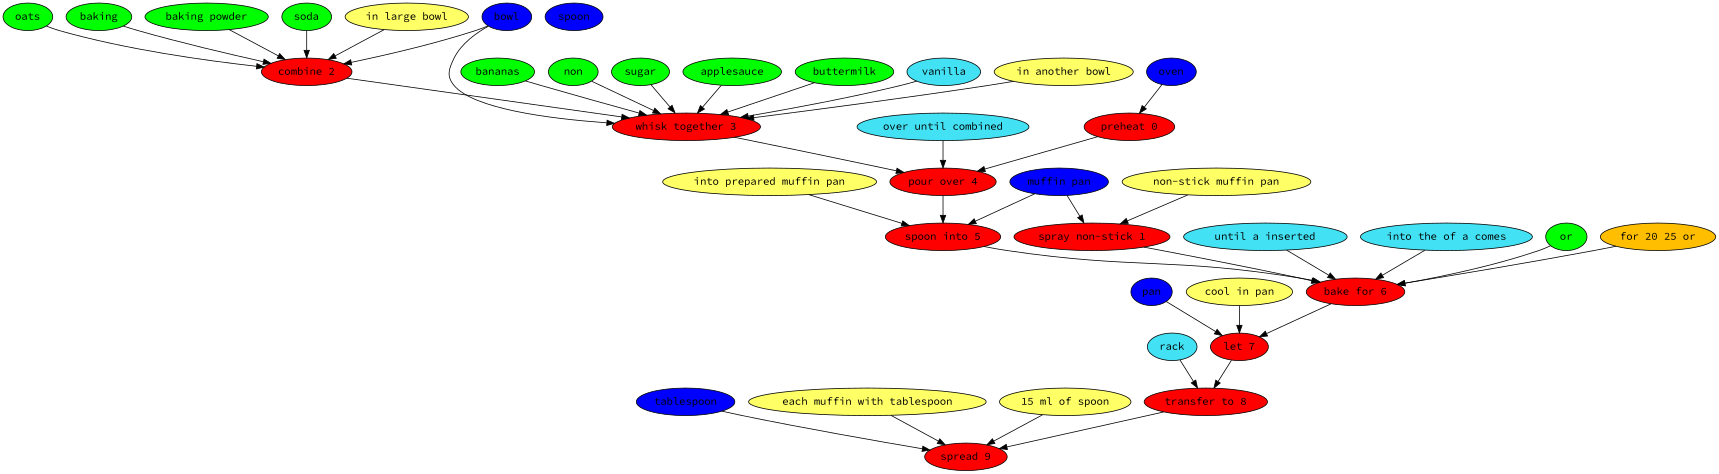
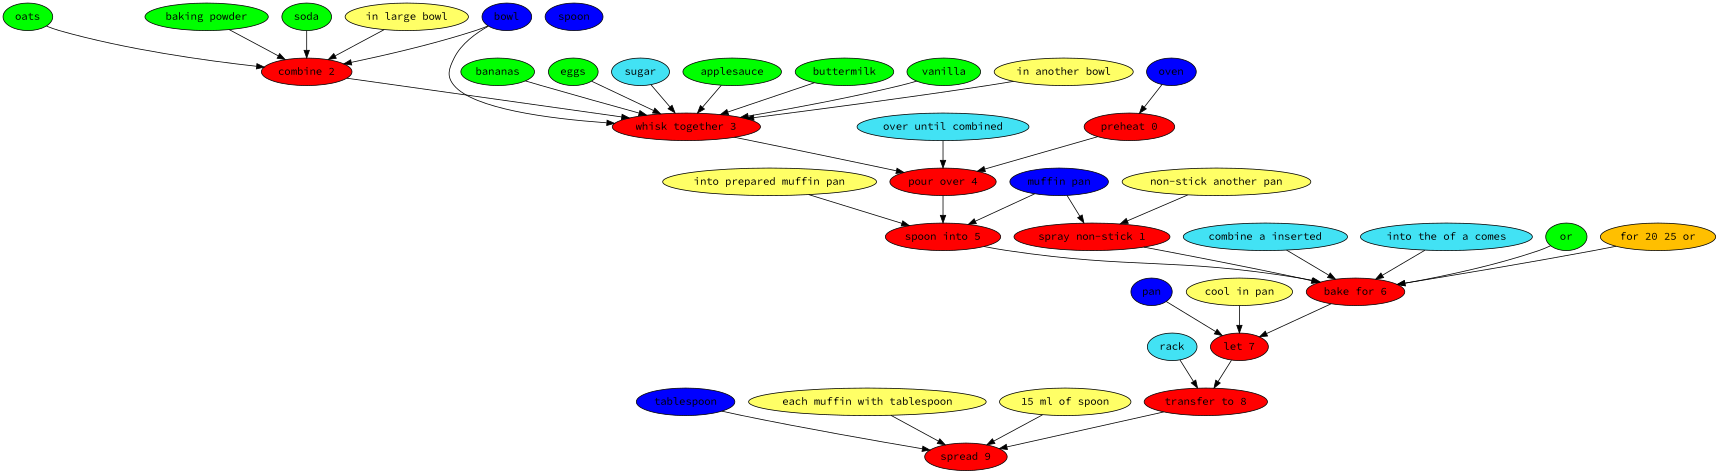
  digraph {
    fontname="Source Code Pro"
    node [fillcolor=green fontname="Source Code Pro" style=filled]
    edge [fontname="Source Code Pro"]
    "preheat 0" [fillcolor=red]
    "pour over 4" [fillcolor=red]
    "spoon into 5" [fillcolor=red]
    oven [fillcolor="#0000ff"]
    "spray non-stick 1" [fillcolor=red]
    "bake for 6" [fillcolor=red]
    "let 7" [fillcolor=red]
    "muffin pan" [fillcolor="#0000ff"]
-   "non-stick muffin pan" [fillcolor="#ffff66"]
+   "non-stick muffin pan" [fillcolor="#ffff66" label="non-stick another pan"]
    pan [fillcolor="#0000ff"]
    "transfer to 8" [fillcolor=red]
    "combine 2" [fillcolor=red]
    "whisk together 3" [fillcolor=red]
    oats
-   baking
    "baking powder"
    soda
    bowl [fillcolor="#0000ff"]
    "in large bowl" [fillcolor="#ffff66"]
    bananas
-   eggs [label=non]
-   sugar
+   eggs
+   sugar [fillcolor="#42e2f4"]
    applesauce
    buttermilk
-   vanilla [fillcolor="#42e2f4"]
+   vanilla
    "in another bowl" [fillcolor="#ffff66"]
    "over until combined" [fillcolor="#42e2f4"]
    "into prepared muffin pan" [fillcolor="#ffff66"]
-   "until a inserted" [fillcolor="#42e2f4"]
+   "until a inserted" [fillcolor="#42e2f4" label="combine a inserted"]
    "into the of a comes" [fillcolor="#42e2f4"]
    or
    "for 20 25 or" [fillcolor="#FFBF00"]
    "spread 9" [fillcolor=red]
    "cool in pan" [fillcolor="#ffff66"]
    rack [fillcolor="#42e2f4"]
    tablespoon [fillcolor="#0000ff"]
    "each muffin with tablespoon" [fillcolor="#ffff66"]
    spoon [fillcolor="#0000ff"]
    "15 ml of spoon" [fillcolor="#ffff66"]
    "preheat 0" -> "pour over 4"
    "pour over 4" -> "spoon into 5"
    "spoon into 5" -> "bake for 6"
    oven -> "preheat 0"
    "spray non-stick 1" -> "bake for 6"
    "bake for 6" -> "let 7"
    "let 7" -> "transfer to 8"
    "muffin pan" -> "spoon into 5"
    "muffin pan" -> "spray non-stick 1"
    "non-stick muffin pan" -> "spray non-stick 1"
    pan -> "let 7"
    "transfer to 8" -> "spread 9"
    "combine 2" -> "whisk together 3"
    "whisk together 3" -> "pour over 4"
    oats -> "combine 2"
-   baking -> "combine 2"
    "baking powder" -> "combine 2"
    soda -> "combine 2"
    bowl -> "combine 2"
    bowl -> "whisk together 3"
    "in large bowl" -> "combine 2"
    bananas -> "whisk together 3"
    eggs -> "whisk together 3"
    sugar -> "whisk together 3"
    applesauce -> "whisk together 3"
    buttermilk -> "whisk together 3"
    vanilla -> "whisk together 3"
    "in another bowl" -> "whisk together 3"
    "over until combined" -> "pour over 4"
    "into prepared muffin pan" -> "spoon into 5"
    "until a inserted" -> "bake for 6"
    "into the of a comes" -> "bake for 6"
    or -> "bake for 6"
    "for 20 25 or" -> "bake for 6"
    "cool in pan" -> "let 7"
    rack -> "transfer to 8"
    tablespoon -> "spread 9"
    "each muffin with tablespoon" -> "spread 9"
    "15 ml of spoon" -> "spread 9"
  }
